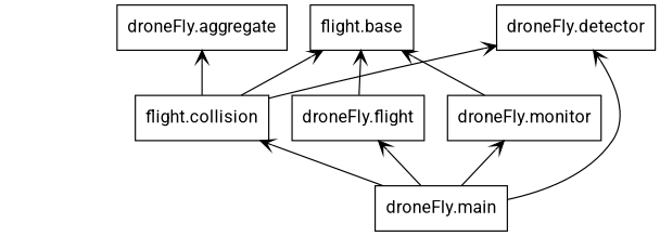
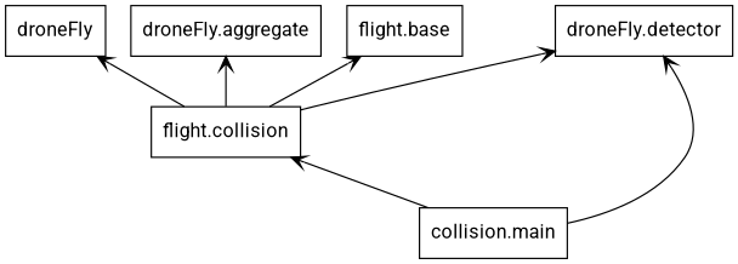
  digraph {
    fontname=Roboto
    rankdir=BT
    node [color=black fontname=Roboto shape=box style=solid]
    edge [arrowhead=open arrowtail=none fontname=Roboto]
+   n1 [label=droneFly]
    n2 [label="droneFly.aggregate"]
    n3 [label="flight.base"]
    n4 [label="flight.collision"]
    n5 [label="droneFly.detector"]
-   n6 [label="droneFly.flight"]
-   n7 [label="droneFly.main"]
-   n8 [label="droneFly.monitor"]
+   n7 [label="collision.main"]
+   n4 -> n1
    n4 -> n2
    n4 -> n3
    n4 -> n5
-   n6 -> n3
    n7 -> n4
    n7 -> n5
-   n7 -> n6
-   n7 -> n8
-   n8 -> n3
  }
